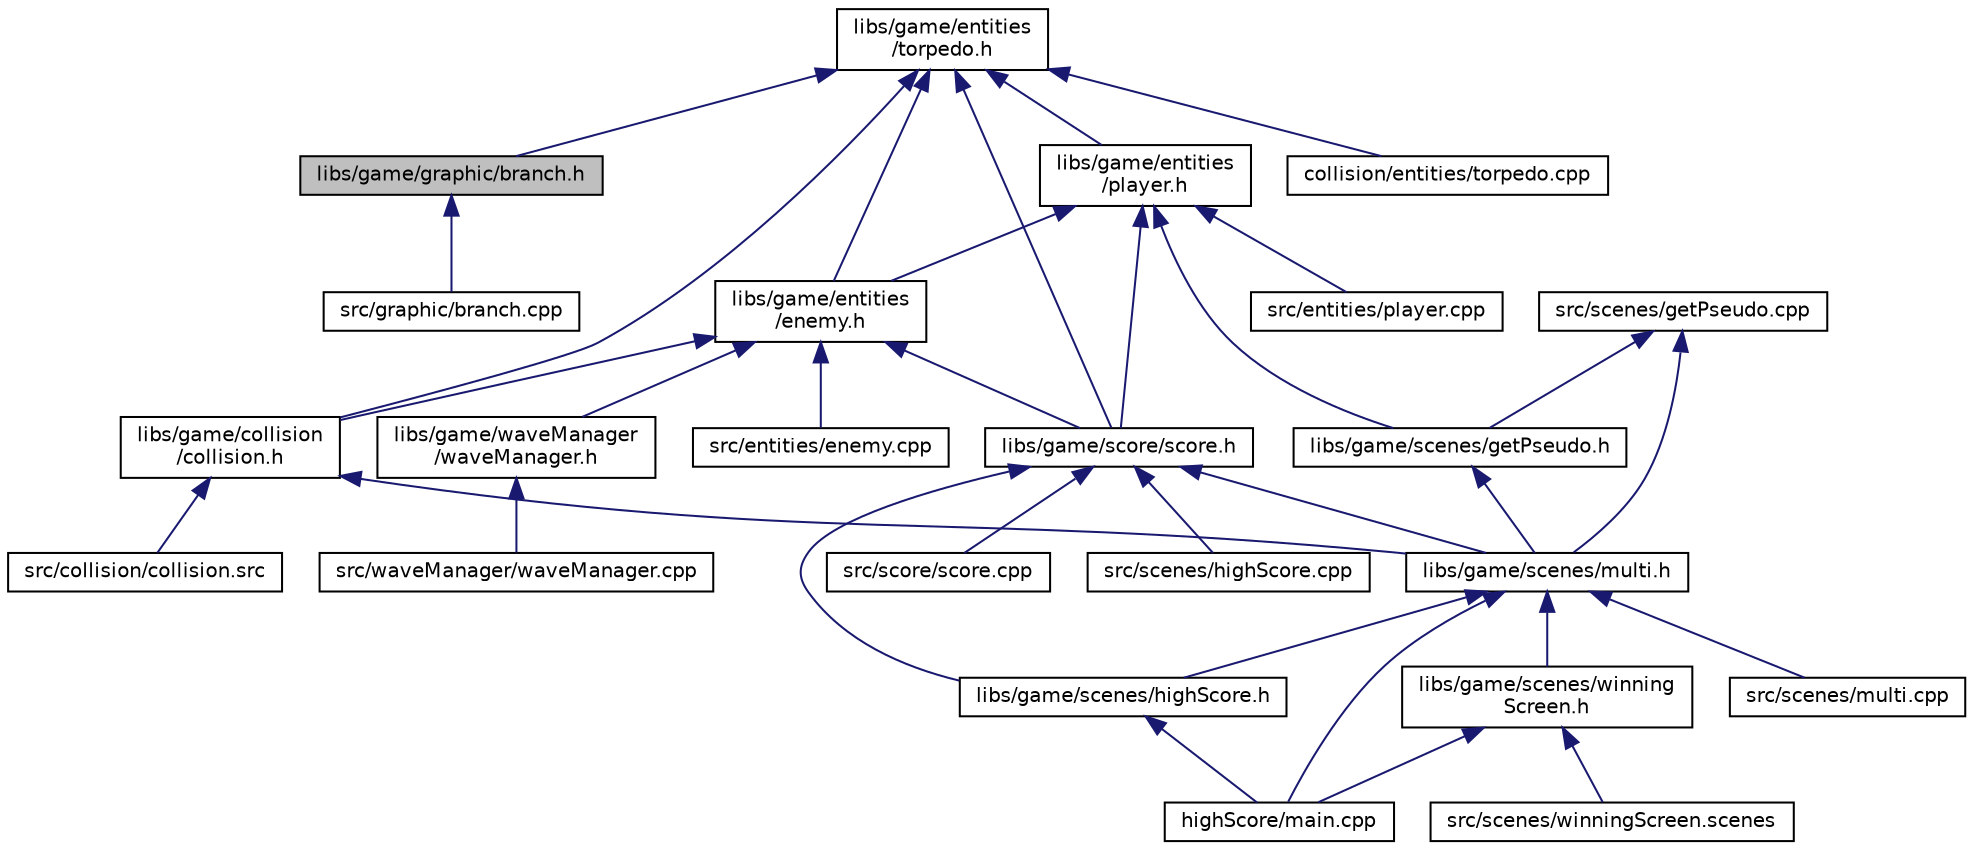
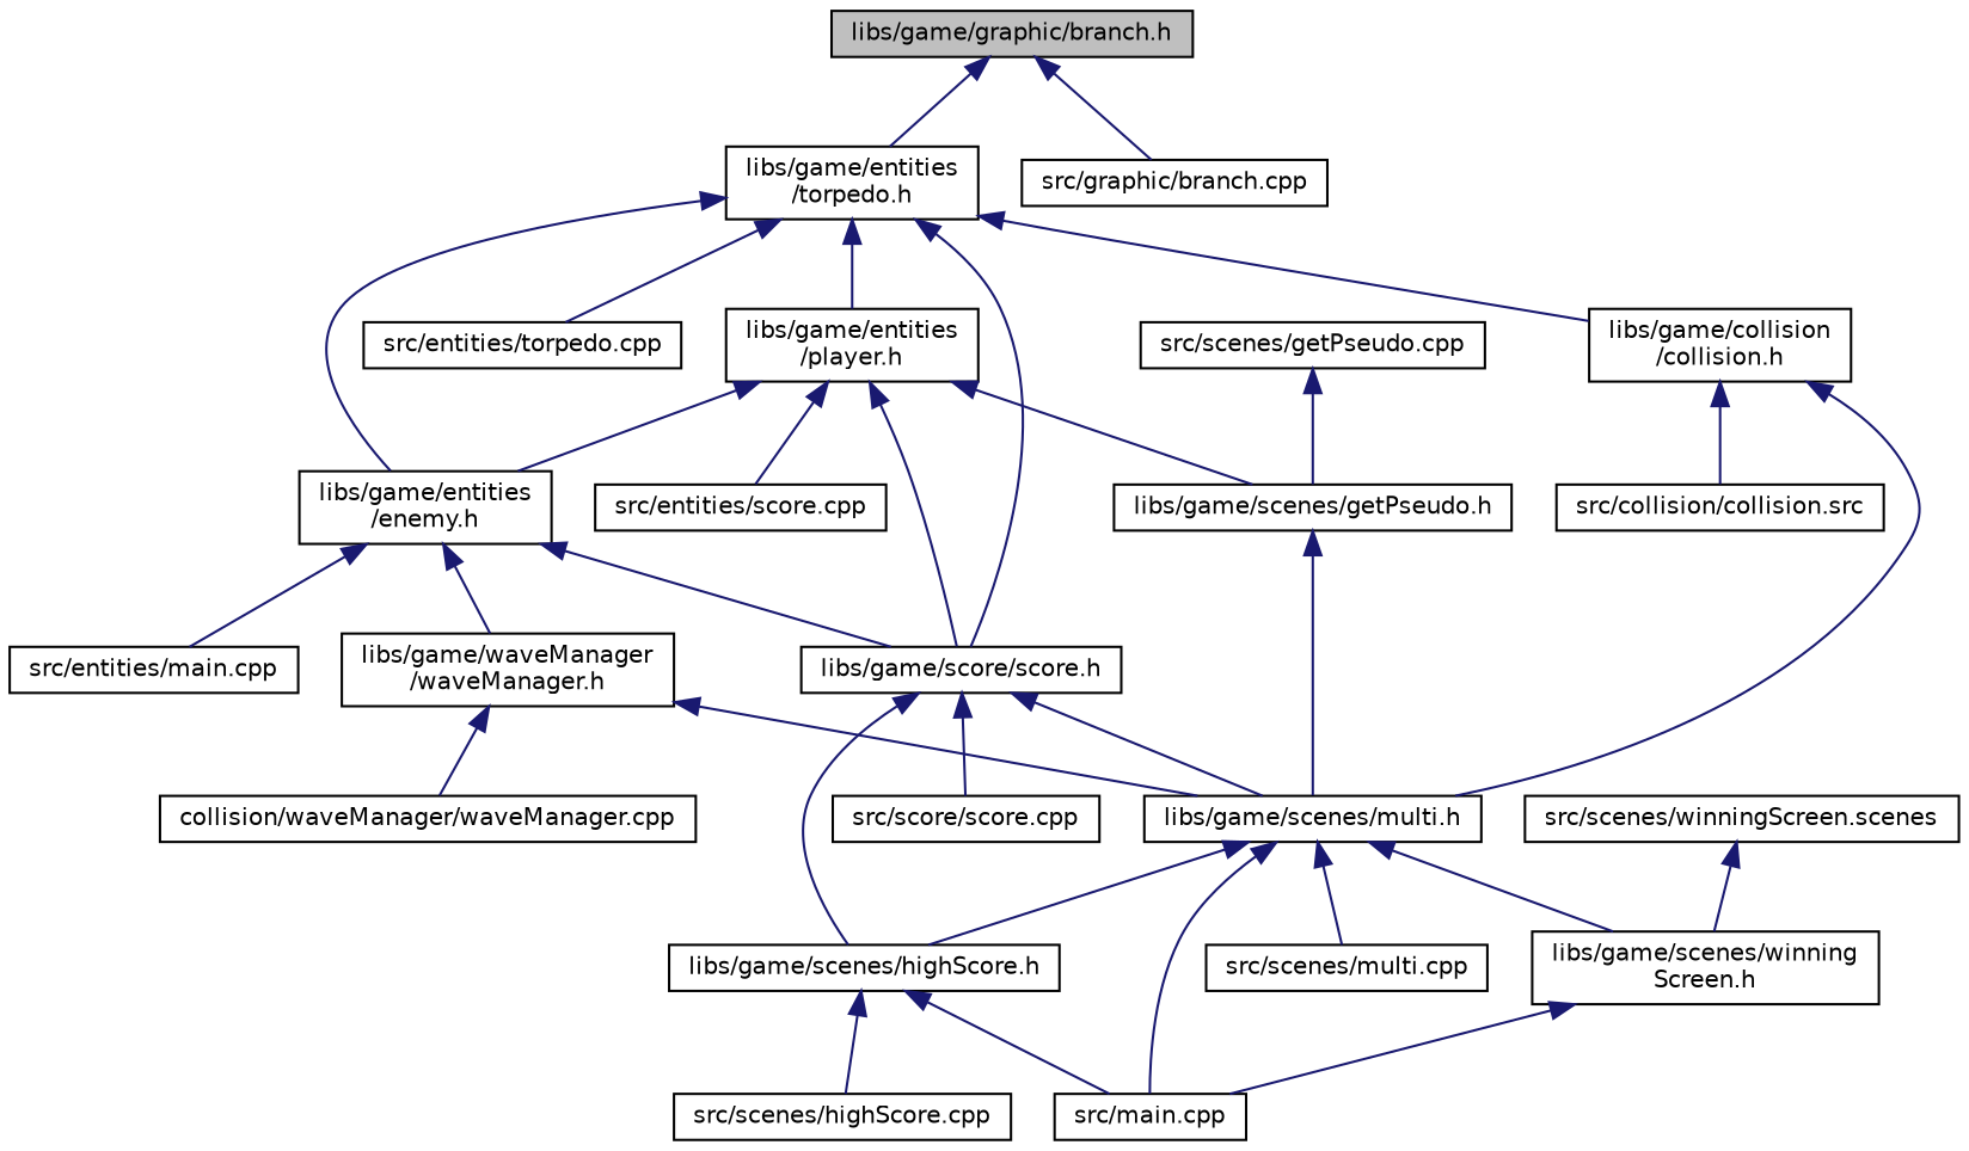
  digraph {
    node [color=black fillcolor=white fontname=Helvetica fontsize=10 shape=record style=filled]
    edge [color=midnightblue dir=back fontname=Helvetica fontsize=10 labelfontname=Helvetica labelfontsize=10 style=solid]
    n1 [fillcolor=grey75 fontcolor=black height=0.2 label="libs/game/graphic/branch.h" width=0.4]
    n2 [height=0.2 label="libs/game/entities\l/torpedo.h" width=0.4]
    n3 [height=0.2 label="src/graphic/branch.cpp" width=0.4]
    n4 [height=0.2 label="libs/game/collision\l/collision.h" width=0.4]
    n5 [height=0.2 label="libs/game/entities\l/enemy.h" width=0.4]
    n6 [height=0.2 label="libs/game/score/score.h" width=0.4]
    n7 [height=0.2 label="libs/game/entities\l/player.h" width=0.4]
-   n8 [height=0.2 label="collision/entities/torpedo.cpp" width=0.4]
+   n8 [height=0.2 label="src/entities/torpedo.cpp" width=0.4]
    n9 [height=0.2 label="libs/game/scenes/multi.h" width=0.4]
    n10 [height=0.2 label="src/collision/collision.src" width=0.4]
    n11 [height=0.2 label="libs/game/waveManager\l/waveManager.h" width=0.4]
-   n12 [height=0.2 label="src/entities/enemy.cpp" width=0.4]
+   n12 [height=0.2 label="src/entities/main.cpp" width=0.4]
    n13 [height=0.2 label="libs/game/scenes/highScore.h" width=0.4]
    n14 [height=0.2 label="src/score/score.cpp" width=0.4]
    n15 [height=0.2 label="libs/game/scenes/getPseudo.h" width=0.4]
-   n16 [height=0.2 label="src/entities/player.cpp" width=0.4]
+   n16 [height=0.2 label="src/entities/score.cpp" width=0.4]
    n17 [height=0.2 label="libs/game/scenes/winning\lScreen.h" width=0.4]
-   n18 [height=0.2 label="highScore/main.cpp" width=0.4]
+   n18 [height=0.2 label="src/main.cpp" width=0.4]
    n19 [height=0.2 label="src/scenes/multi.cpp" width=0.4]
    n20 [height=0.2 label="src/scenes/winningScreen.scenes" width=0.4]
-   n21 [height=0.2 label="src/waveManager/waveManager.cpp" width=0.4]
+   n21 [height=0.2 label="collision/waveManager/waveManager.cpp" width=0.4]
    n22 [height=0.2 label="src/scenes/highScore.cpp" width=0.4]
    n23 [height=0.2 label="src/scenes/getPseudo.cpp" width=0.4]
-   n2 -> n1
+   n1 -> n2
    n1 -> n3
    n2 -> n4
    n2 -> n5
    n2 -> n6
    n2 -> n7
    n2 -> n8
    n4 -> n9
    n4 -> n10
-   n5 -> n4
    n5 -> n6
    n5 -> n11
    n5 -> n12
    n6 -> n9
    n6 -> n13
    n6 -> n14
    n7 -> n5
    n7 -> n6
    n7 -> n15
    n7 -> n16
    n9 -> n13
    n9 -> n17
    n9 -> n18
    n9 -> n19
-   n23 -> n9
+   n11 -> n9
    n11 -> n21
    n13 -> n18
-   n6 -> n22
+   n13 -> n22
    n15 -> n9
    n17 -> n18
-   n17 -> n20
+   n20 -> n17
    n23 -> n15
  }
